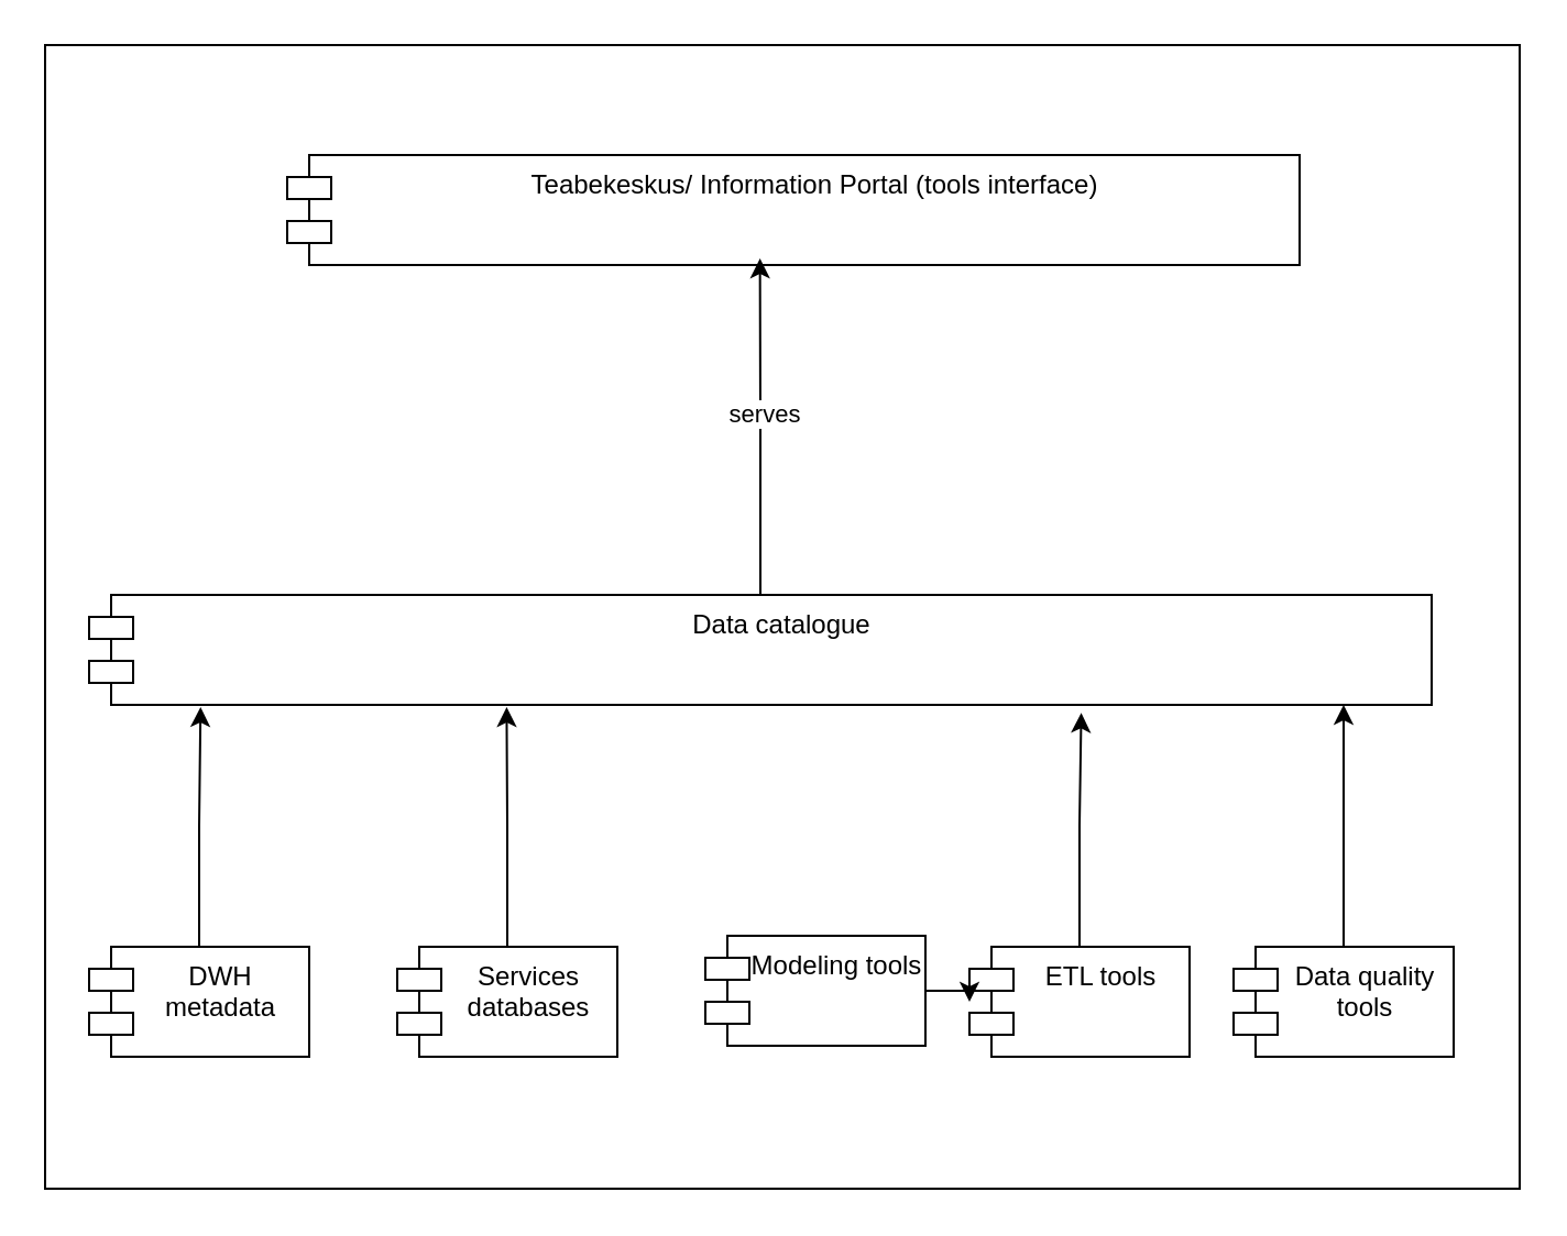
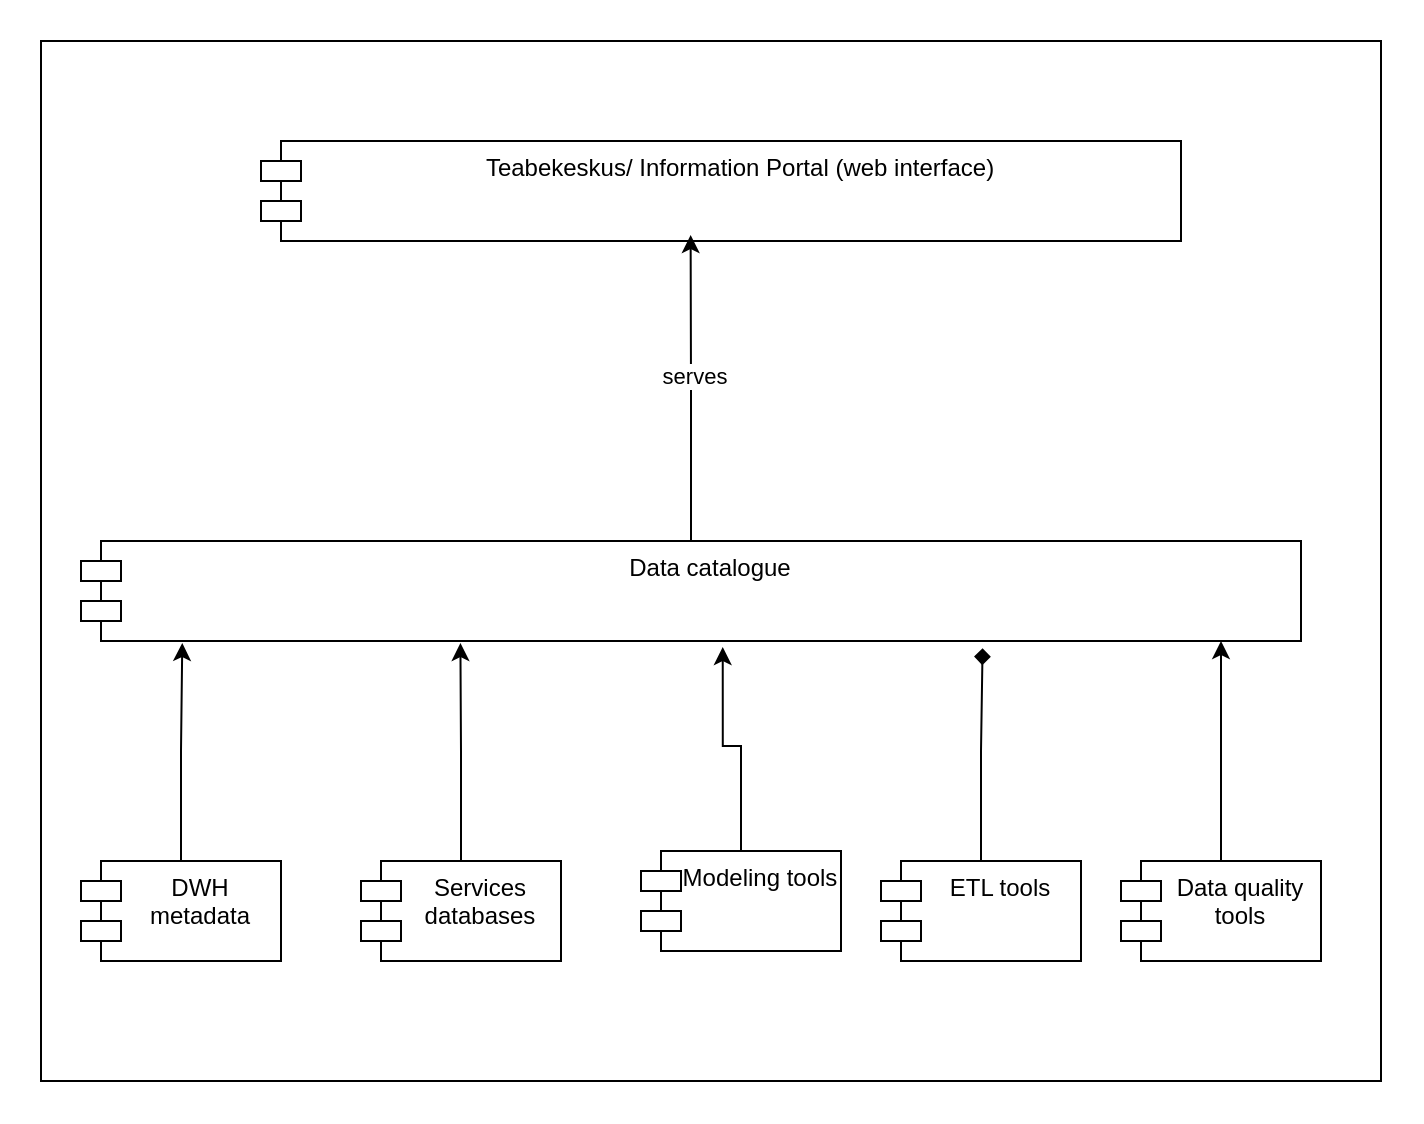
  <mxCell id="0" />
  <mxCell id="1" parent="0" />
  <mxCell id="2" value="" style="rounded=0;whiteSpace=wrap;html=1;" vertex="1" parent="1"><mxGeometry x="20" y="20" width="670" height="520" as="geometry" /></mxCell>
- <mxCell id="3" value="Teabekeskus/ Information Portal (tools interface)" style="shape=module;align=left;spacingLeft=20;align=center;verticalAlign=top;whiteSpace=wrap;html=1;" vertex="1" parent="1"><mxGeometry x="130" y="70" width="460" height="50" as="geometry" /></mxCell>
+ <mxCell id="3" value="Teabekeskus/ Information Portal (web interface)" style="shape=module;align=left;spacingLeft=20;align=center;verticalAlign=top;whiteSpace=wrap;html=1;" vertex="1" parent="1"><mxGeometry x="130" y="70" width="460" height="50" as="geometry" /></mxCell>
  <mxCell id="4" value="Data catalogue" style="shape=module;align=left;spacingLeft=20;align=center;verticalAlign=top;whiteSpace=wrap;html=1;" vertex="1" parent="1"><mxGeometry x="40" y="270" width="610" height="50" as="geometry" /></mxCell>
  <mxCell id="5" value="DWH metadata" style="shape=module;align=left;spacingLeft=20;align=center;verticalAlign=top;whiteSpace=wrap;html=1;" vertex="1" parent="1"><mxGeometry x="40" y="430" width="100" height="50" as="geometry" /></mxCell>
  <mxCell id="6" value="Services databases" style="shape=module;align=left;spacingLeft=20;align=center;verticalAlign=top;whiteSpace=wrap;html=1;" vertex="1" parent="1"><mxGeometry x="180" y="430" width="100" height="50" as="geometry" /></mxCell>
  <mxCell id="7" value="Modeling tools" style="shape=module;align=left;spacingLeft=20;align=center;verticalAlign=top;whiteSpace=wrap;html=1;" vertex="1" parent="1"><mxGeometry x="320" y="425" width="100" height="50" as="geometry" /></mxCell>
  <mxCell id="8" value="ETL tools" style="shape=module;align=left;spacingLeft=20;align=center;verticalAlign=top;whiteSpace=wrap;html=1;" vertex="1" parent="1"><mxGeometry x="440" y="430" width="100" height="50" as="geometry" /></mxCell>
  <mxCell id="9" value="Data quality tools" style="shape=module;align=left;spacingLeft=20;align=center;verticalAlign=top;whiteSpace=wrap;html=1;" vertex="1" parent="1"><mxGeometry x="560" y="430" width="100" height="50" as="geometry" /></mxCell>
  <mxCell id="10" style="edgeStyle=orthogonalEdgeStyle;rounded=0;orthogonalLoop=1;jettySize=auto;html=1;entryX=0.467;entryY=0.94;entryDx=0;entryDy=0;entryPerimeter=0;" edge="1" parent="1" source="4" target="3"><mxGeometry relative="1" as="geometry" /></mxCell>
  <mxCell id="11" value="serves" style="edgeLabel;html=1;align=center;verticalAlign=middle;resizable=0;points=[];" vertex="1" connectable="0" parent="10"><mxGeometry x="0.085" y="-2" relative="1" as="geometry"><mxPoint as="offset" /></mxGeometry></mxCell>
  <mxCell id="12" style="edgeStyle=orthogonalEdgeStyle;rounded=0;orthogonalLoop=1;jettySize=auto;html=1;entryX=0.083;entryY=1.02;entryDx=0;entryDy=0;entryPerimeter=0;" edge="1" parent="1" source="5" target="4"><mxGeometry relative="1" as="geometry" /></mxCell>
  <mxCell id="13" style="edgeStyle=orthogonalEdgeStyle;rounded=0;orthogonalLoop=1;jettySize=auto;html=1;entryX=0.311;entryY=1.02;entryDx=0;entryDy=0;entryPerimeter=0;" edge="1" parent="1" source="6" target="4"><mxGeometry relative="1" as="geometry" /></mxCell>
- <mxCell id="14" style="edgeStyle=orthogonalEdgeStyle;rounded=0;orthogonalLoop=1;jettySize=auto;html=1;" edge="1" parent="1" source="7" target="8"><mxGeometry relative="1" as="geometry" /></mxCell>
- <mxCell id="15" style="edgeStyle=orthogonalEdgeStyle;rounded=0;orthogonalLoop=1;jettySize=auto;html=1;entryX=0.739;entryY=1.073;entryDx=0;entryDy=0;entryPerimeter=0;" edge="1" parent="1" source="8" target="4"><mxGeometry relative="1" as="geometry" /></mxCell>
+ <mxCell id="14" style="edgeStyle=orthogonalEdgeStyle;rounded=0;orthogonalLoop=1;jettySize=auto;html=1;entryX=0.526;entryY=1.06;entryDx=0;entryDy=0;entryPerimeter=0;" edge="1" parent="1" source="7" target="4"><mxGeometry relative="1" as="geometry" /></mxCell>
+ <mxCell id="15" style="edgeStyle=orthogonalEdgeStyle;rounded=0;orthogonalLoop=1;jettySize=auto;html=1;entryX=0.739;entryY=1.073;entryDx=0;entryDy=0;entryPerimeter=0;endArrow=diamond;" edge="1" parent="1" source="8" target="4"><mxGeometry relative="1" as="geometry" /></mxCell>
  <mxCell id="16" style="edgeStyle=orthogonalEdgeStyle;rounded=0;orthogonalLoop=1;jettySize=auto;html=1;" edge="1" parent="1" source="9"><mxGeometry relative="1" as="geometry"><mxPoint x="610" y="320" as="targetPoint" /></mxGeometry></mxCell>
